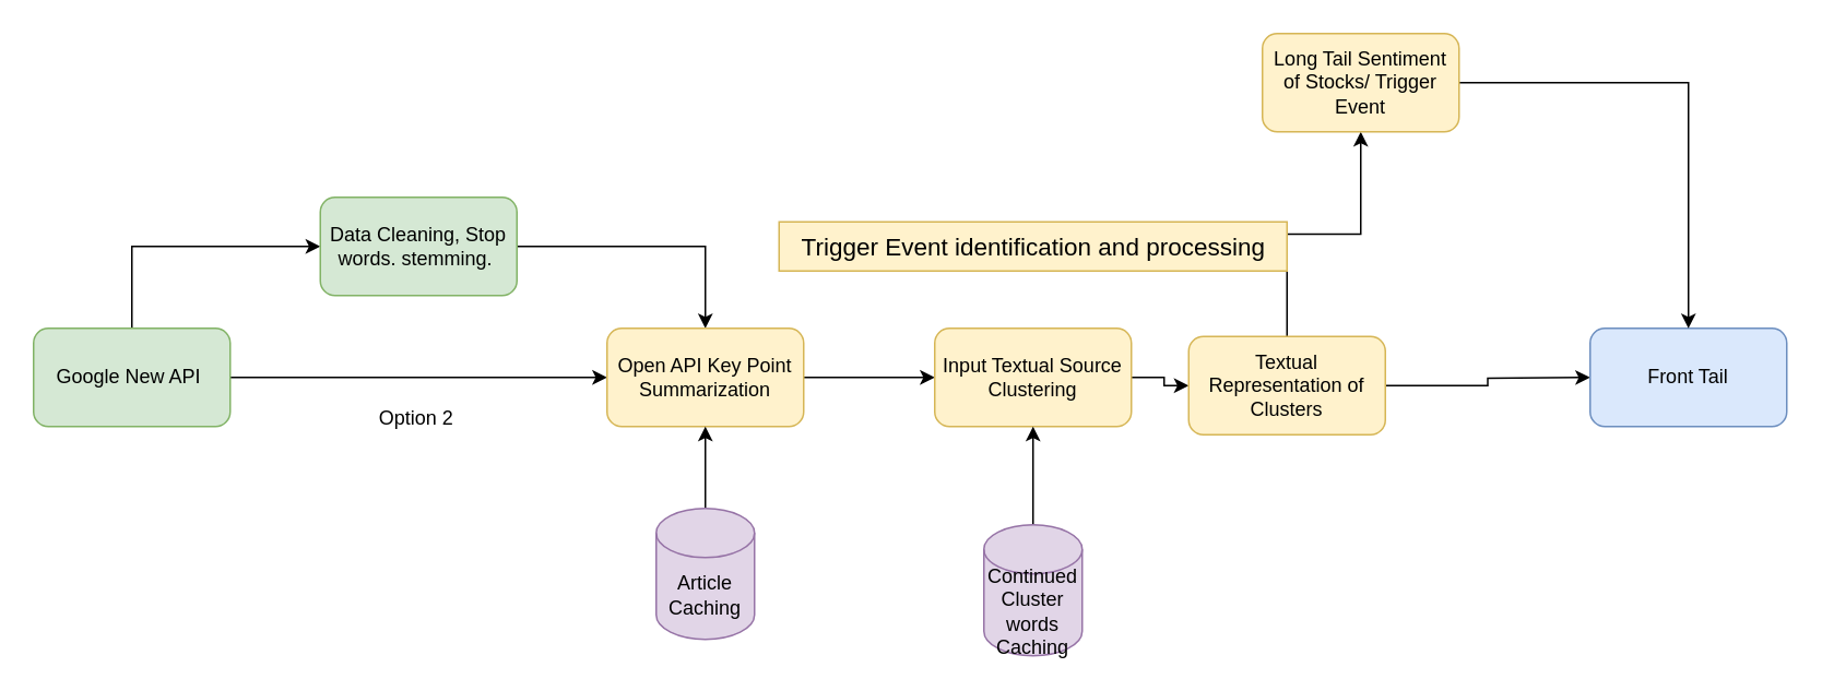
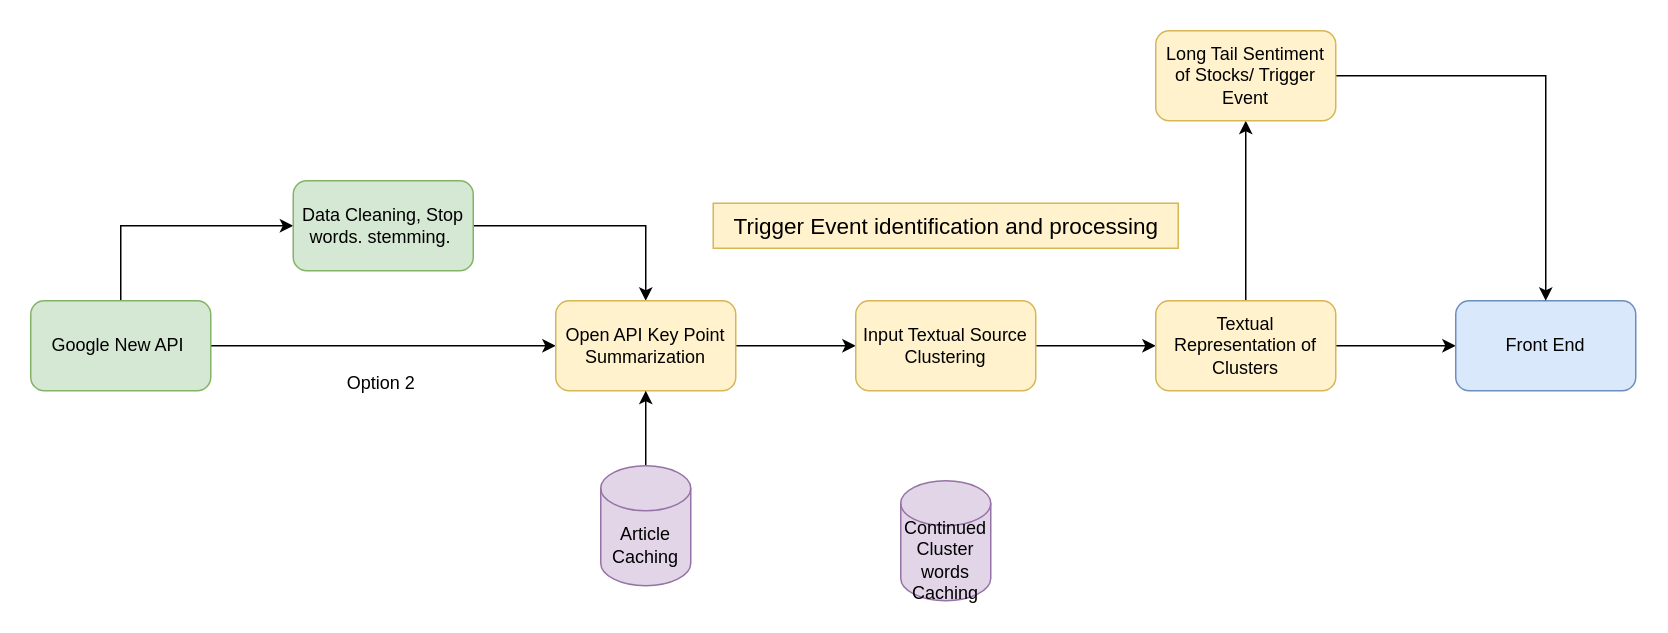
  <mxCell id="0" />
  <mxCell id="1" parent="0" />
  <mxCell id="2" value="" style="edgeStyle=orthogonalEdgeStyle;rounded=0;orthogonalLoop=1;jettySize=auto;html=1;" edge="1" parent="1" source="4" target="6"><mxGeometry relative="1" as="geometry"><Array as="points"><mxPoint x="80" y="150" /><mxPoint x="200" y="150" /></Array></mxGeometry></mxCell>
  <mxCell id="3" style="edgeStyle=orthogonalEdgeStyle;rounded=0;orthogonalLoop=1;jettySize=auto;html=1;exitX=1;exitY=0.5;exitDx=0;exitDy=0;entryX=0;entryY=0.5;entryDx=0;entryDy=0;" edge="1" parent="1" source="4" target="8"><mxGeometry relative="1" as="geometry" /></mxCell>
  <mxCell id="4" value="Google New API&amp;nbsp;" style="rounded=1;whiteSpace=wrap;html=1;fillColor=#d5e8d4;strokeColor=#82b366;" vertex="1" parent="1"><mxGeometry x="20" y="200" width="120" height="60" as="geometry" /></mxCell>
  <mxCell id="5" style="edgeStyle=orthogonalEdgeStyle;rounded=0;orthogonalLoop=1;jettySize=auto;html=1;entryX=0.5;entryY=0;entryDx=0;entryDy=0;" edge="1" parent="1" source="6" target="8"><mxGeometry relative="1" as="geometry" /></mxCell>
  <mxCell id="6" value="Data Cleaning, Stop words. stemming.&amp;nbsp;" style="whiteSpace=wrap;html=1;rounded=1;fillColor=#d5e8d4;strokeColor=#82b366;" vertex="1" parent="1"><mxGeometry x="195" y="120" width="120" height="60" as="geometry" /></mxCell>
  <mxCell id="7" value="" style="edgeStyle=orthogonalEdgeStyle;rounded=0;orthogonalLoop=1;jettySize=auto;html=1;" edge="1" parent="1" source="8" target="11"><mxGeometry relative="1" as="geometry" /></mxCell>
  <mxCell id="8" value="Open API Key Point Summarization" style="whiteSpace=wrap;html=1;rounded=1;fillColor=#fff2cc;strokeColor=#d6b656;" vertex="1" parent="1"><mxGeometry x="370" y="200" width="120" height="60" as="geometry" /></mxCell>
  <mxCell id="9" value="Option 2&amp;nbsp;" style="text;html=1;align=center;verticalAlign=middle;resizable=0;points=[];autosize=1;strokeColor=none;fillColor=none;" vertex="1" parent="1"><mxGeometry x="220" y="240" width="70" height="30" as="geometry" /></mxCell>
  <mxCell id="10" value="" style="edgeStyle=orthogonalEdgeStyle;rounded=0;orthogonalLoop=1;jettySize=auto;html=1;" edge="1" parent="1" source="11" target="14"><mxGeometry relative="1" as="geometry" /></mxCell>
  <mxCell id="11" value="Input Textual Source Clustering" style="whiteSpace=wrap;html=1;rounded=1;fillColor=#fff2cc;strokeColor=#d6b656;" vertex="1" parent="1"><mxGeometry x="570" y="200" width="120" height="60" as="geometry" /></mxCell>
  <mxCell id="12" value="" style="edgeStyle=orthogonalEdgeStyle;rounded=0;orthogonalLoop=1;jettySize=auto;html=1;" edge="1" parent="1" source="14"><mxGeometry relative="1" as="geometry"><mxPoint x="970" y="230" as="targetPoint" /></mxGeometry></mxCell>
  <mxCell id="13" style="edgeStyle=orthogonalEdgeStyle;rounded=0;orthogonalLoop=1;jettySize=auto;html=1;" edge="1" parent="1" source="14" target="21"><mxGeometry relative="1" as="geometry" /></mxCell>
- <mxCell id="14" value="Textual Representation of Clusters" style="whiteSpace=wrap;html=1;rounded=1;fillColor=#fff2cc;strokeColor=#d6b656;" vertex="1" parent="1"><mxGeometry x="725" y="205" width="120" height="60" as="geometry" /></mxCell>
- <mxCell id="15" style="edgeStyle=orthogonalEdgeStyle;rounded=0;orthogonalLoop=1;jettySize=auto;html=1;" edge="1" parent="1" source="16" target="11"><mxGeometry relative="1" as="geometry" /></mxCell>
+ <mxCell id="14" value="Textual Representation of Clusters" style="whiteSpace=wrap;html=1;rounded=1;fillColor=#fff2cc;strokeColor=#d6b656;" vertex="1" parent="1"><mxGeometry x="770" y="200" width="120" height="60" as="geometry" /></mxCell>
  <mxCell id="16" value="Continued Cluster words Caching" style="shape=cylinder3;whiteSpace=wrap;html=1;boundedLbl=1;backgroundOutline=1;size=15;fillColor=#e1d5e7;strokeColor=#9673a6;" vertex="1" parent="1"><mxGeometry x="600" y="320" width="60" height="80" as="geometry" /></mxCell>
  <mxCell id="17" style="edgeStyle=orthogonalEdgeStyle;rounded=0;orthogonalLoop=1;jettySize=auto;html=1;" edge="1" parent="1" source="18" target="8"><mxGeometry relative="1" as="geometry" /></mxCell>
  <mxCell id="18" value="Article Caching" style="shape=cylinder3;whiteSpace=wrap;html=1;boundedLbl=1;backgroundOutline=1;size=15;fillColor=#e1d5e7;strokeColor=#9673a6;" vertex="1" parent="1"><mxGeometry x="400" y="310" width="60" height="80" as="geometry" /></mxCell>
- <mxCell id="19" value="Front Tail" style="rounded=1;whiteSpace=wrap;html=1;fillColor=#dae8fc;strokeColor=#6c8ebf;" vertex="1" parent="1"><mxGeometry x="970" y="200" width="120" height="60" as="geometry" /></mxCell>
+ <mxCell id="19" value="Front End" style="rounded=1;whiteSpace=wrap;html=1;fillColor=#dae8fc;strokeColor=#6c8ebf;" vertex="1" parent="1"><mxGeometry x="970" y="200" width="120" height="60" as="geometry" /></mxCell>
  <mxCell id="20" style="edgeStyle=orthogonalEdgeStyle;rounded=0;orthogonalLoop=1;jettySize=auto;html=1;" edge="1" parent="1" source="21" target="19"><mxGeometry relative="1" as="geometry" /></mxCell>
  <mxCell id="21" value="Long Tail Sentiment of Stocks/ Trigger Event" style="rounded=1;whiteSpace=wrap;html=1;fillColor=#fff2cc;strokeColor=#d6b656;" vertex="1" parent="1"><mxGeometry x="770" y="20" width="120" height="60" as="geometry" /></mxCell>
  <mxCell id="22" value="&lt;font style=&quot;font-size: 15px;&quot;&gt;Trigger Event identification and processing&lt;/font&gt;" style="text;html=1;align=center;verticalAlign=middle;resizable=0;points=[];autosize=1;strokeColor=#d6b656;fillColor=#fff2cc;" vertex="1" parent="1"><mxGeometry x="475" y="135" width="310" height="30" as="geometry" /></mxCell>
